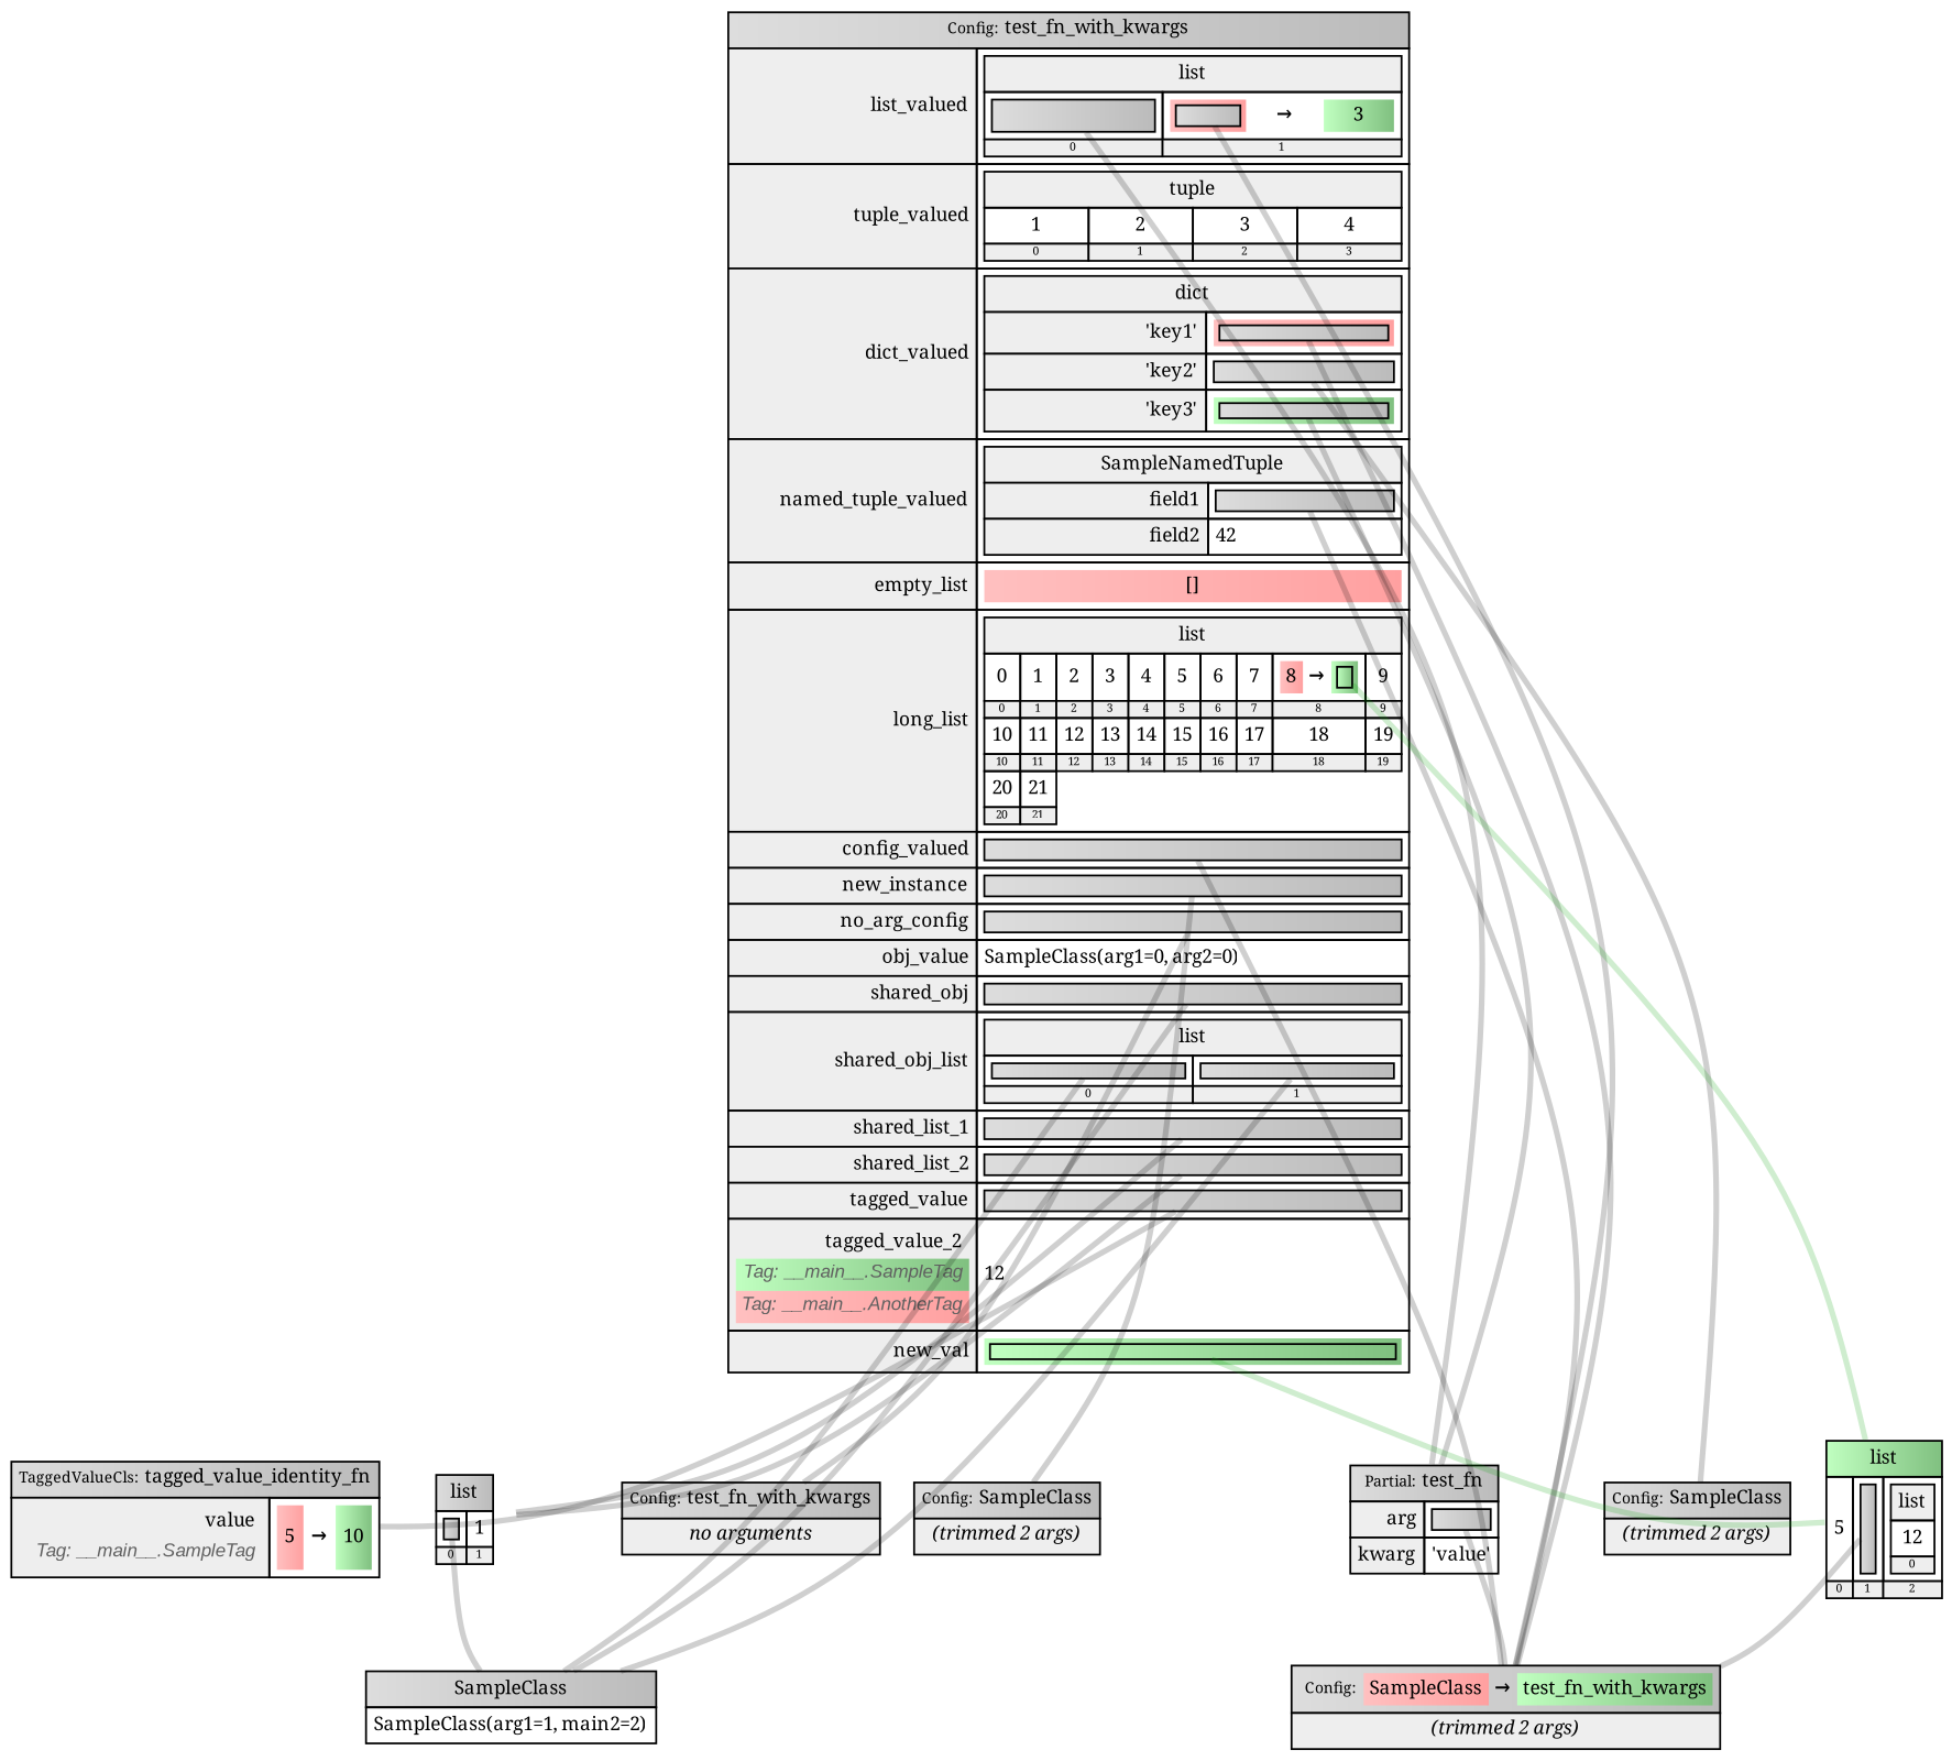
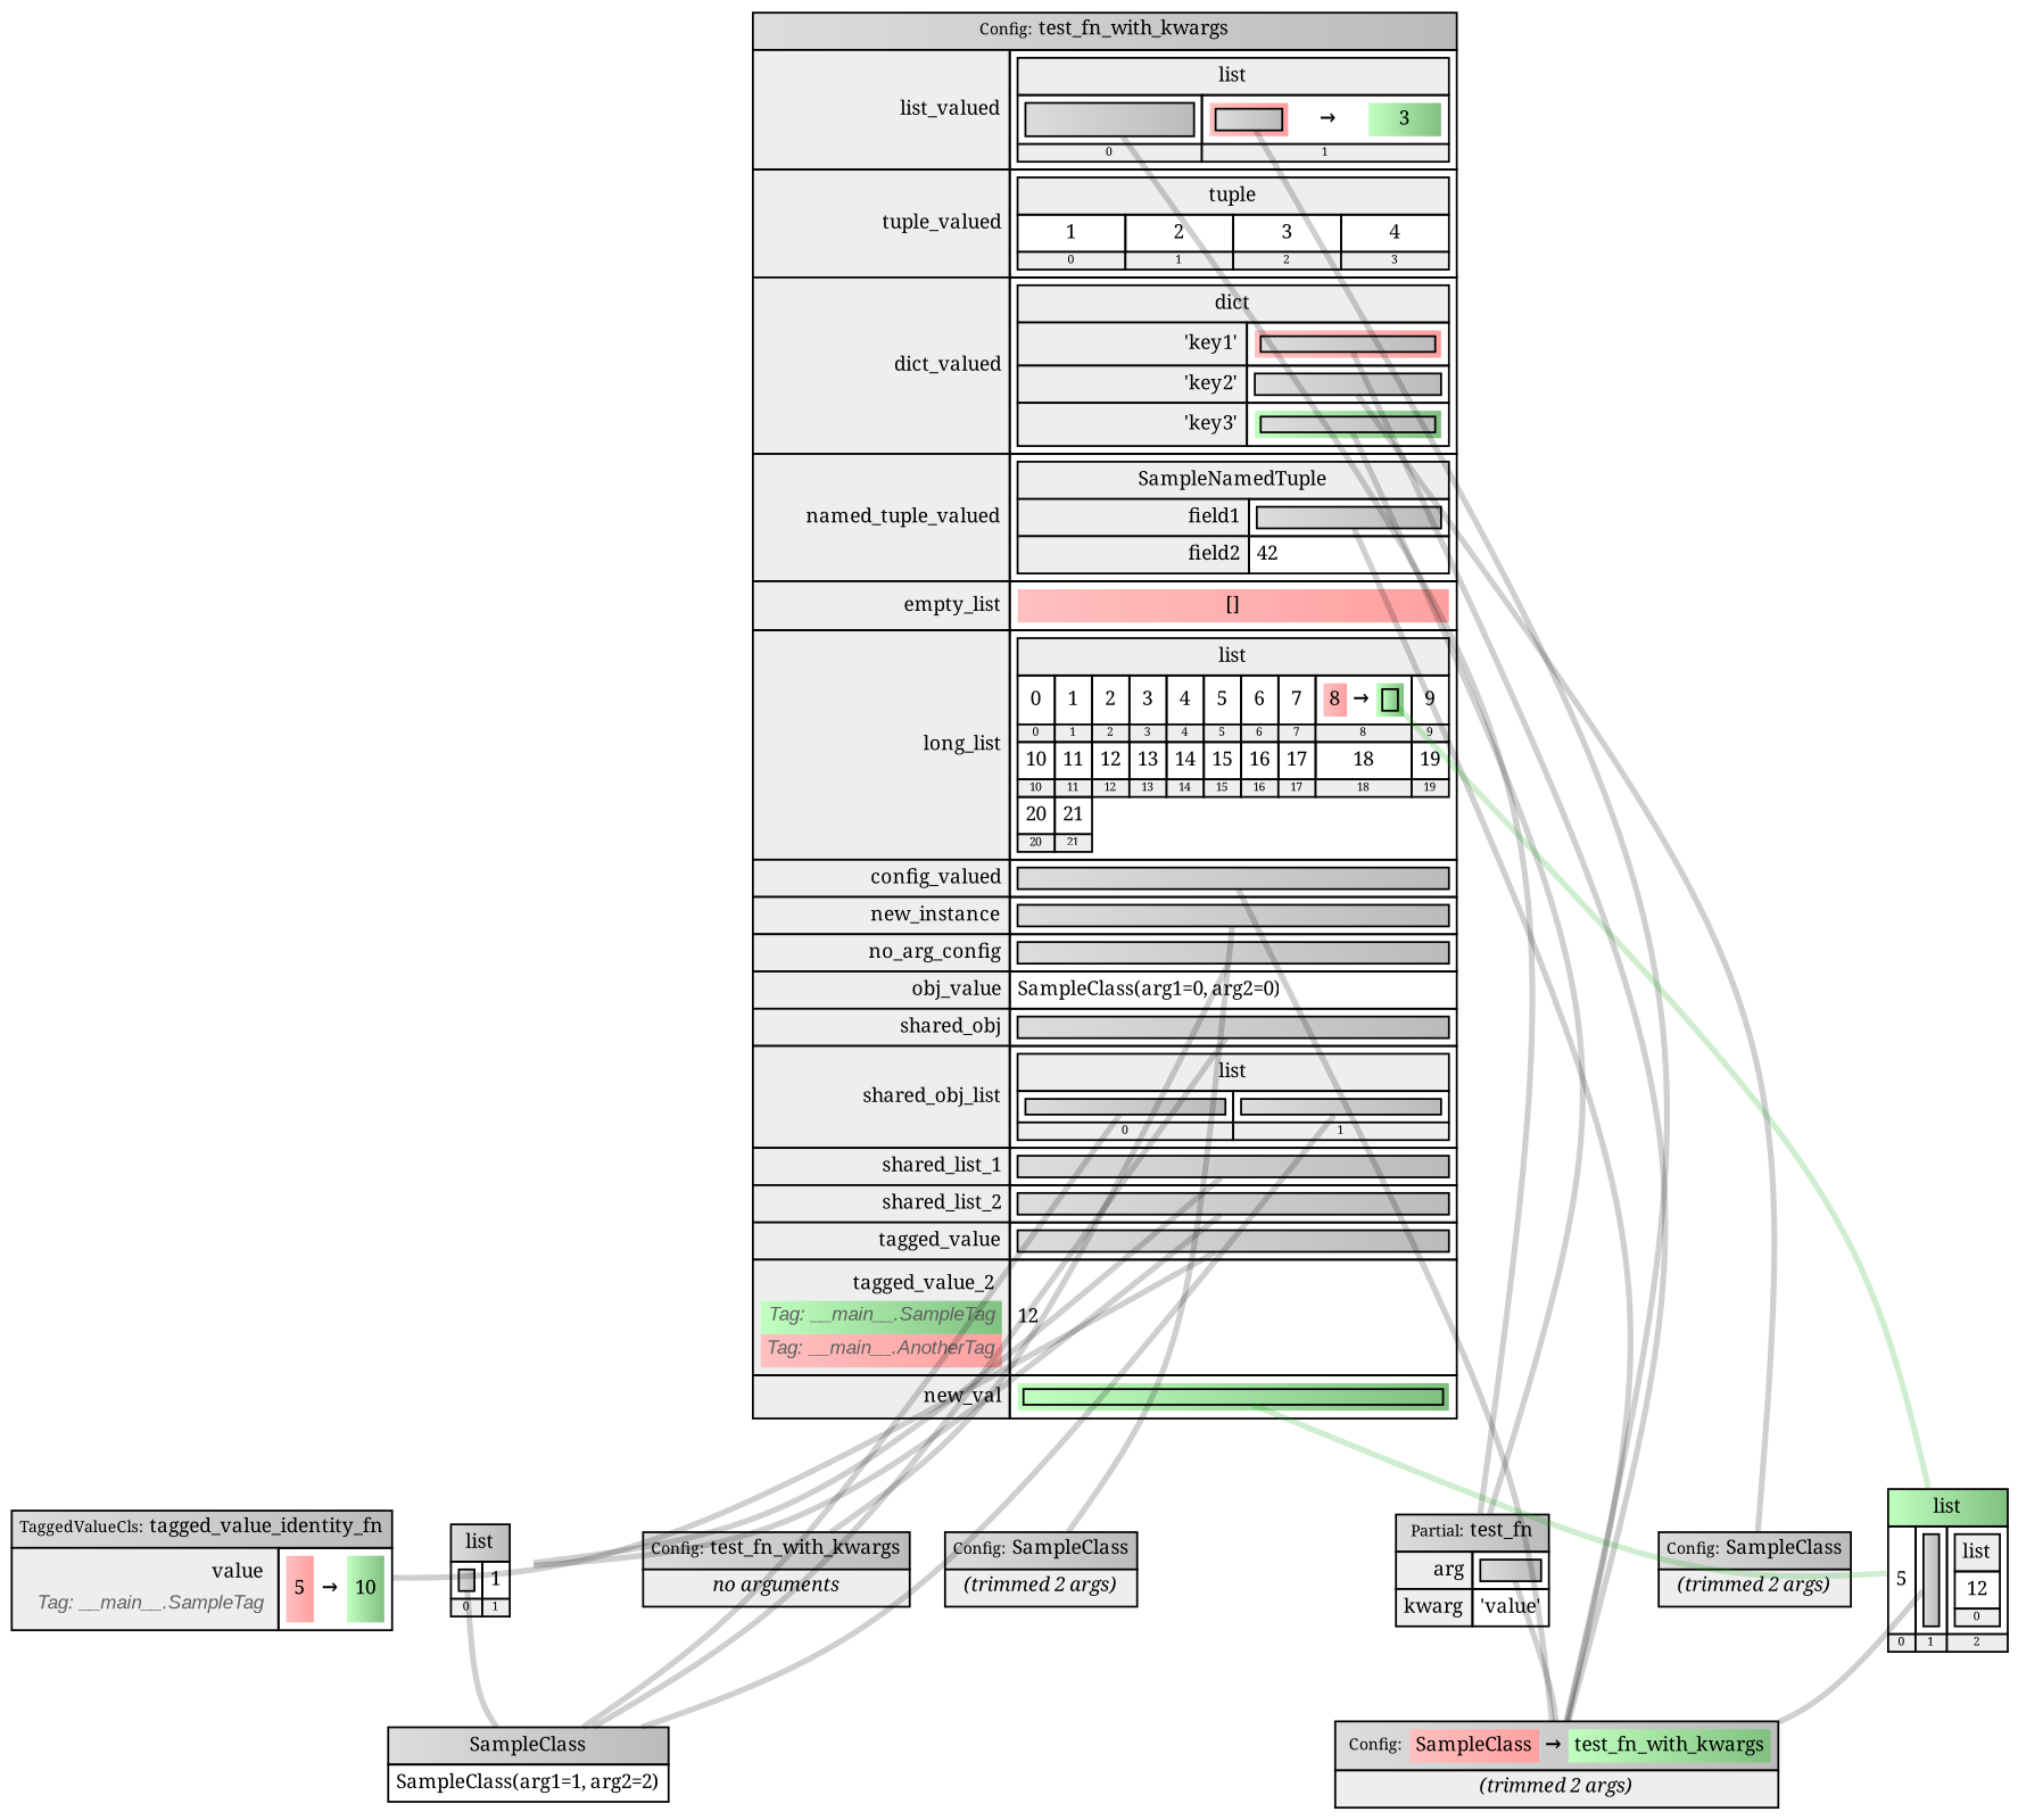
  graph {
    splines=curved
    fontname="Noto Serif"
    node [fontname="Noto Serif" fontsize=10 margin=0 shape=none]
    edge [color="#00000030" headport=c penwidth=3 fontname="Noto Serif"]
    n1 [label=<<table border="0" cellspacing="0" cellborder="1" cellpadding="3"><tr><td colspan="2" bgcolor="#dddddd:#bbbbbb" style="solid"><table border="0" cellspacing="0" cellborder="0" cellpadding="3"><tr><td><font point-size="8">Config:</font></td><td bgcolor="#ffc0c0:#ffa0a0">SampleClass</td><td>&rarr;</td><td bgcolor="#c0ffc0:#80c080">test_fn_with_kwargs</td></tr></table></td></tr><tr><td colspan="2" bgcolor="#eeeeee" style="solid"><i>(trimmed 2 args)</i></td></tr></table>>]
    n2 [label=<<table border="0" cellspacing="0" cellborder="1" cellpadding="3"><tr><td colspan="2" bgcolor="#dddddd:#bbbbbb" style="solid"><font point-size="8">Partial:</font>&nbsp;test_fn</td></tr><tr><td align="right" bgcolor="#eeeeee">arg</td><td align="left"><table border="0" cellspacing="0" cellborder="1" cellpadding="3" style="solid"><tr><td port="0" bgcolor="#dddddd:#bbbbbb" style="solid"></td></tr></table></td></tr><tr><td align="right" bgcolor="#eeeeee">kwarg</td><td align="left">&#x27;value&#x27;</td></tr></table>>]
    n3 [label=<<table border="0" cellspacing="0" cellborder="1" cellpadding="3"><tr><td colspan="2" bgcolor="#dddddd:#bbbbbb" style="solid"><font point-size="8">Config:</font>&nbsp;test_fn_with_kwargs</td></tr><tr><td align="right" bgcolor="#eeeeee">list_valued</td><td align="left"><table border="0" cellspacing="0" cellborder="1" cellpadding="3"><tr><td colspan="2" bgcolor="#eeeeee" style="solid">list</td></tr><tr><td><table border="0" cellspacing="0" cellborder="1" cellpadding="3" style="solid"><tr><td port="1" bgcolor="#dddddd:#bbbbbb" style="solid"></td></tr></table></td><td><table border="0" cellspacing="0" cellborder="0" cellpadding="3"><tr><td bgcolor="#ffc0c0:#ffa0a0"><table border="0" cellspacing="0" cellborder="1" cellpadding="3" style="solid"><tr><td port="2" bgcolor="#dddddd:#bbbbbb" style="solid"></td></tr></table></td><td>&rarr;</td><td bgcolor="#c0ffc0:#80c080">3</td></tr></table></td></tr><tr><td cellpadding="0" bgcolor="#eeeeee"><font point-size="6">0</font></td><td cellpadding="0" bgcolor="#eeeeee"><font point-size="6">1</font></td></tr></table></td></tr><tr><td align="right" bgcolor="#eeeeee">tuple_valued</td><td align="left"><table border="0" cellspacing="0" cellborder="1" cellpadding="3"><tr><td colspan="4" bgcolor="#eeeeee" style="solid">tuple</td></tr><tr><td>1</td><td>2</td><td>3</td><td>4</td></tr><tr><td cellpadding="0" bgcolor="#eeeeee"><font point-size="6">0</font></td><td cellpadding="0" bgcolor="#eeeeee"><font point-size="6">1</font></td><td cellpadding="0" bgcolor="#eeeeee"><font point-size="6">2</font></td><td cellpadding="0" bgcolor="#eeeeee"><font point-size="6">3</font></td></tr></table></td></tr><tr><td align="right" bgcolor="#eeeeee">dict_valued</td><td align="left"><table border="0" cellspacing="0" cellborder="1" cellpadding="3"><tr><td colspan="2" bgcolor="#eeeeee" style="solid">dict</td></tr><tr><td align="right" bgcolor="#eeeeee">&#x27;key1&#x27;</td><td align="left"><table border="0" cellspacing="0" cellborder="0" cellpadding="3"><tr><td bgcolor="#ffc0c0:#ffa0a0"><table border="0" cellspacing="0" cellborder="1" cellpadding="3" style="solid"><tr><td port="3" bgcolor="#dddddd:#bbbbbb" style="solid"></td></tr></table></td></tr></table></td></tr><tr><td align="right" bgcolor="#eeeeee">&#x27;key2&#x27;</td><td align="left"><table border="0" cellspacing="0" cellborder="1" cellpadding="3" style="solid"><tr><td port="4" bgcolor="#dddddd:#bbbbbb" style="solid"></td></tr></table></td></tr><tr><td align="right" bgcolor="#eeeeee">&#x27;key3&#x27;</td><td align="left"><table border="0" cellspacing="0" cellborder="0" cellpadding="3"><tr><td bgcolor="#c0ffc0:#80c080"><table border="0" cellspacing="0" cellborder="1" cellpadding="3" style="solid"><tr><td port="5" bgcolor="#dddddd:#bbbbbb" style="solid"></td></tr></table></td></tr></table></td></tr></table></td></tr><tr><td align="right" bgcolor="#eeeeee">named_tuple_valued</td><td align="left"><table border="0" cellspacing="0" cellborder="1" cellpadding="3"><tr><td colspan="2" bgcolor="#eeeeee" style="solid">SampleNamedTuple</td></tr><tr><td align="right" bgcolor="#eeeeee">field1</td><td align="left"><table border="0" cellspacing="0" cellborder="1" cellpadding="3" style="solid"><tr><td port="6" bgcolor="#dddddd:#bbbbbb" style="solid"></td></tr></table></td></tr><tr><td align="right" bgcolor="#eeeeee">field2</td><td align="left">42</td></tr></table></td></tr><tr><td align="right" bgcolor="#eeeeee">empty_list</td><td align="left"><table border="0" cellspacing="0" cellborder="0" cellpadding="3"><tr><td bgcolor="#ffc0c0:#ffa0a0">[]</td></tr></table></td></tr><tr><td align="right" bgcolor="#eeeeee">long_list</td><td align="left"><table border="0" cellspacing="0" cellborder="1" cellpadding="3"><tr><td colspan="10" bgcolor="#eeeeee" style="solid">list</td></tr><tr><td>0</td><td>1</td><td>2</td><td>3</td><td>4</td><td>5</td><td>6</td><td>7</td><td><table border="0" cellspacing="0" cellborder="0" cellpadding="3"><tr><td bgcolor="#ffc0c0:#ffa0a0">8</td><td>&rarr;</td><td bgcolor="#c0ffc0:#80c080"><table border="0" cellspacing="0" cellborder="1" cellpadding="3" style="solid"><tr><td port="8" bgcolor="#c0ffc0:#80c080" style="solid"></td></tr></table></td></tr></table></td><td>9</td></tr><tr><td cellpadding="0" bgcolor="#eeeeee"><font point-size="6">0</font></td><td cellpadding="0" bgcolor="#eeeeee"><font point-size="6">1</font></td><td cellpadding="0" bgcolor="#eeeeee"><font point-size="6">2</font></td><td cellpadding="0" bgcolor="#eeeeee"><font point-size="6">3</font></td><td cellpadding="0" bgcolor="#eeeeee"><font point-size="6">4</font></td><td cellpadding="0" bgcolor="#eeeeee"><font point-size="6">5</font></td><td cellpadding="0" bgcolor="#eeeeee"><font point-size="6">6</font></td><td cellpadding="0" bgcolor="#eeeeee"><font point-size="6">7</font></td><td cellpadding="0" bgcolor="#eeeeee"><font point-size="6">8</font></td><td cellpadding="0" bgcolor="#eeeeee"><font point-size="6">9</font></td></tr><tr><td>10</td><td>11</td><td>12</td><td>13</td><td>14</td><td>15</td><td>16</td><td>17</td><td>18</td><td>19</td></tr><tr><td cellpadding="0" bgcolor="#eeeeee"><font point-size="6">10</font></td><td cellpadding="0" bgcolor="#eeeeee"><font point-size="6">11</font></td><td cellpadding="0" bgcolor="#eeeeee"><font point-size="6">12</font></td><td cellpadding="0" bgcolor="#eeeeee"><font point-size="6">13</font></td><td cellpadding="0" bgcolor="#eeeeee"><font point-size="6">14</font></td><td cellpadding="0" bgcolor="#eeeeee"><font point-size="6">15</font></td><td cellpadding="0" bgcolor="#eeeeee"><font point-size="6">16</font></td><td cellpadding="0" bgcolor="#eeeeee"><font point-size="6">17</font></td><td cellpadding="0" bgcolor="#eeeeee"><font point-size="6">18</font></td><td cellpadding="0" bgcolor="#eeeeee"><font point-size="6">19</font></td></tr><tr><td>20</td><td>21</td></tr><tr><td cellpadding="0" bgcolor="#eeeeee"><font point-size="6">20</font></td><td cellpadding="0" bgcolor="#eeeeee"><font point-size="6">21</font></td></tr></table></td></tr><tr><td align="right" bgcolor="#eeeeee">config_valued</td><td align="left"><table border="0" cellspacing="0" cellborder="1" cellpadding="3" style="solid"><tr><td port="9" bgcolor="#dddddd:#bbbbbb" style="solid"></td></tr></table></td></tr><tr><td align="right" bgcolor="#eeeeee">new_instance</td><td align="left"><table border="0" cellspacing="0" cellborder="1" cellpadding="3" style="solid"><tr><td port="10" bgcolor="#dddddd:#bbbbbb" style="solid"></td></tr></table></td></tr><tr><td align="right" bgcolor="#eeeeee">no_arg_config</td><td align="left"><table border="0" cellspacing="0" cellborder="1" cellpadding="3" style="solid"><tr><td port="11" bgcolor="#dddddd:#bbbbbb" style="solid"></td></tr></table></td></tr><tr><td align="right" bgcolor="#eeeeee">obj_value</td><td align="left">SampleClass(arg1=0, arg2=0)</td></tr><tr><td align="right" bgcolor="#eeeeee">shared_obj</td><td align="left"><table border="0" cellspacing="0" cellborder="1" cellpadding="3" style="solid"><tr><td port="12" bgcolor="#dddddd:#bbbbbb" style="solid"></td></tr></table></td></tr><tr><td align="right" bgcolor="#eeeeee">shared_obj_list</td><td align="left"><table border="0" cellspacing="0" cellborder="1" cellpadding="3"><tr><td colspan="2" bgcolor="#eeeeee" style="solid">list</td></tr><tr><td><table border="0" cellspacing="0" cellborder="1" cellpadding="3" style="solid"><tr><td port="13" bgcolor="#dddddd:#bbbbbb" style="solid"></td></tr></table></td><td><table border="0" cellspacing="0" cellborder="1" cellpadding="3" style="solid"><tr><td port="14" bgcolor="#dddddd:#bbbbbb" style="solid"></td></tr></table></td></tr><tr><td cellpadding="0" bgcolor="#eeeeee"><font point-size="6">0</font></td><td cellpadding="0" bgcolor="#eeeeee"><font point-size="6">1</font></td></tr></table></td></tr><tr><td align="right" bgcolor="#eeeeee">shared_list_1</td><td align="left"><table border="0" cellspacing="0" cellborder="1" cellpadding="3" style="solid"><tr><td port="16" bgcolor="#dddddd:#bbbbbb" style="solid"></td></tr></table></td></tr><tr><td align="right" bgcolor="#eeeeee">shared_list_2</td><td align="left"><table border="0" cellspacing="0" cellborder="1" cellpadding="3" style="solid"><tr><td port="17" bgcolor="#dddddd:#bbbbbb" style="solid"></td></tr></table></td></tr><tr><td align="right" bgcolor="#eeeeee">tagged_value</td><td align="left"><table border="0" cellspacing="0" cellborder="1" cellpadding="3" style="solid"><tr><td port="18" bgcolor="#dddddd:#bbbbbb" style="solid"></td></tr></table></td></tr><tr><td align="right" bgcolor="#eeeeee"><table border="0" cellspacing="0" cellborder="0" cellpadding="3"><tr><td align="right">tagged_value_2</td></tr><tr><td align="right" bgcolor="#c0ffc0:#80c080"><font face="arial" color="#606060"><i>Tag: __main__.SampleTag</i></font></td></tr><tr><td align="right" bgcolor="#ffc0c0:#ffa0a0"><font face="arial" color="#606060"><i>Tag: __main__.AnotherTag</i></font></td></tr></table></td><td align="left">12</td></tr><tr><td align="right" bgcolor="#eeeeee">new_val</td><td align="left"><table border="0" cellspacing="0" cellborder="0" cellpadding="3"><tr><td bgcolor="#c0ffc0:#80c080"><table border="0" cellspacing="0" cellborder="1" cellpadding="3" style="solid"><tr><td port="19" bgcolor="#c0ffc0:#80c080" style="solid"></td></tr></table></td></tr></table></td></tr></table>>]
    n4 [label=<<table border="0" cellspacing="0" cellborder="1" cellpadding="3"><tr><td colspan="2" bgcolor="#dddddd:#bbbbbb" style="solid"><font point-size="8">Config:</font>&nbsp;SampleClass</td></tr><tr><td colspan="2" bgcolor="#eeeeee" style="solid"><i>(trimmed 2 args)</i></td></tr></table>>]
    n5 [label=<<table border="0" cellspacing="0" cellborder="1" cellpadding="3"><tr><td colspan="3" bgcolor="#c0ffc0:#80c080" style="solid">list</td></tr><tr><td>5</td><td><table border="0" cellspacing="0" cellborder="1" cellpadding="3" style="solid"><tr><td port="7" bgcolor="#dddddd:#bbbbbb" style="solid"></td></tr></table></td><td><table border="0" cellspacing="0" cellborder="1" cellpadding="3"><tr><td colspan="1" bgcolor="#eeeeee" style="solid">list</td></tr><tr><td>12</td></tr><tr><td cellpadding="0" bgcolor="#eeeeee"><font point-size="6">0</font></td></tr></table></td></tr><tr><td cellpadding="0" bgcolor="#eeeeee"><font point-size="6">0</font></td><td cellpadding="0" bgcolor="#eeeeee"><font point-size="6">1</font></td><td cellpadding="0" bgcolor="#eeeeee"><font point-size="6">2</font></td></tr></table>>]
    n6 [label=<<table border="0" cellspacing="0" cellborder="1" cellpadding="3"><tr><td colspan="2" bgcolor="#dddddd:#bbbbbb" style="solid"><font point-size="8">Config:</font>&nbsp;SampleClass</td></tr><tr><td colspan="2" bgcolor="#eeeeee" style="solid"><i>(trimmed 2 args)</i></td></tr></table>>]
    n7 [label=<<table border="0" cellspacing="0" cellborder="1" cellpadding="3"><tr><td colspan="2" bgcolor="#dddddd:#bbbbbb" style="solid"><font point-size="8">Config:</font>&nbsp;test_fn_with_kwargs</td></tr><tr><td colspan="2" bgcolor="#eeeeee" style="solid"><i>no arguments</i></td></tr></table>>]
-   n8 [label=<<table border="0" cellspacing="0" cellborder="1" cellpadding="3"><tr><td colspan="1" bgcolor="#dddddd:#bbbbbb" style="solid">SampleClass</td></tr><tr><td>SampleClass(arg1=1, main2=2)</td></tr></table>>]
+   n8 [label=<<table border="0" cellspacing="0" cellborder="1" cellpadding="3"><tr><td colspan="1" bgcolor="#dddddd:#bbbbbb" style="solid">SampleClass</td></tr><tr><td>SampleClass(arg1=1, arg2=2)</td></tr></table>>]
    n9 [label=<<table border="0" cellspacing="0" cellborder="1" cellpadding="3"><tr><td colspan="2" bgcolor="#dddddd:#bbbbbb" style="solid">list</td></tr><tr><td><table border="0" cellspacing="0" cellborder="1" cellpadding="3" style="solid"><tr><td port="15" bgcolor="#dddddd:#bbbbbb" style="solid"></td></tr></table></td><td>1</td></tr><tr><td cellpadding="0" bgcolor="#eeeeee"><font point-size="6">0</font></td><td cellpadding="0" bgcolor="#eeeeee"><font point-size="6">1</font></td></tr></table>>]
    n10 [label=<<table border="0" cellspacing="0" cellborder="1" cellpadding="3"><tr><td colspan="2" bgcolor="#dddddd:#bbbbbb" style="solid"><font point-size="8">TaggedValueCls:</font>&nbsp;tagged_value_identity_fn</td></tr><tr><td align="right" bgcolor="#eeeeee"><table border="0" cellspacing="0" cellborder="0" cellpadding="3"><tr><td align="right">value</td></tr><tr><td align="right"><font face="arial" color="#606060"><i>Tag: __main__.SampleTag</i></font></td></tr></table></td><td align="left"><table border="0" cellspacing="0" cellborder="0" cellpadding="3"><tr><td bgcolor="#ffc0c0:#ffa0a0">5</td><td>&rarr;</td><td bgcolor="#c0ffc0:#80c080">10</td></tr></table></td></tr></table>>]
    n2 -- n1 [tailport="0:c"]
    n3 -- n1 [tailport="2:c"]
    n3 -- n1 [tailport="3:c"]
    n3 -- n1 [tailport="6:c"]
    n3 -- n1 [tailport="9:c"]
    n3 -- n2 [tailport="1:c"]
    n3 -- n2 [tailport="5:c"]
    n3 -- n4 [tailport="4:c"]
    n3 -- n5 [color="#00a00030" tailport="8:c"]
    n3 -- n5 [color="#00a00030" tailport="19:c"]
    n3 -- n6 [tailport="10:c"]
    n3 -- n7 [tailport="11:c"]
    n3 -- n8 [tailport="12:c"]
    n3 -- n8 [tailport="13:c"]
    n3 -- n8 [tailport="14:c"]
    n3 -- n9 [tailport="16:c"]
    n3 -- n9 [tailport="17:c"]
    n3 -- n10 [tailport="18:c"]
    n5 -- n1 [tailport="7:c"]
    n9 -- n8 [tailport="15:c"]
  }
